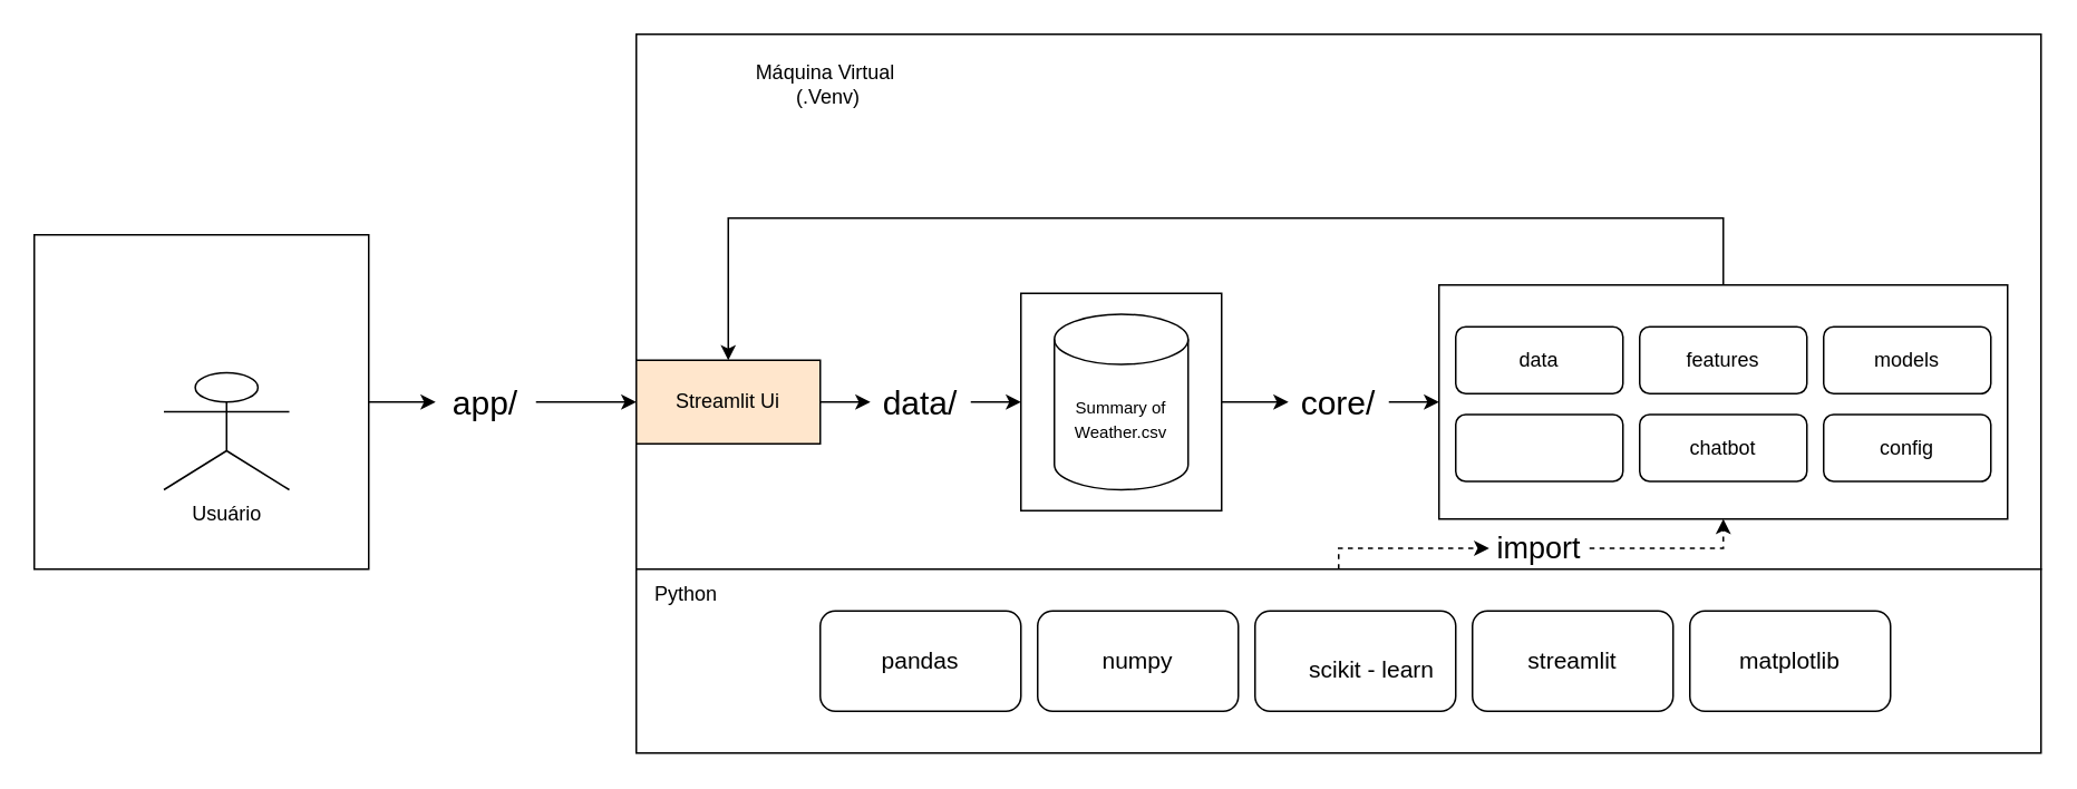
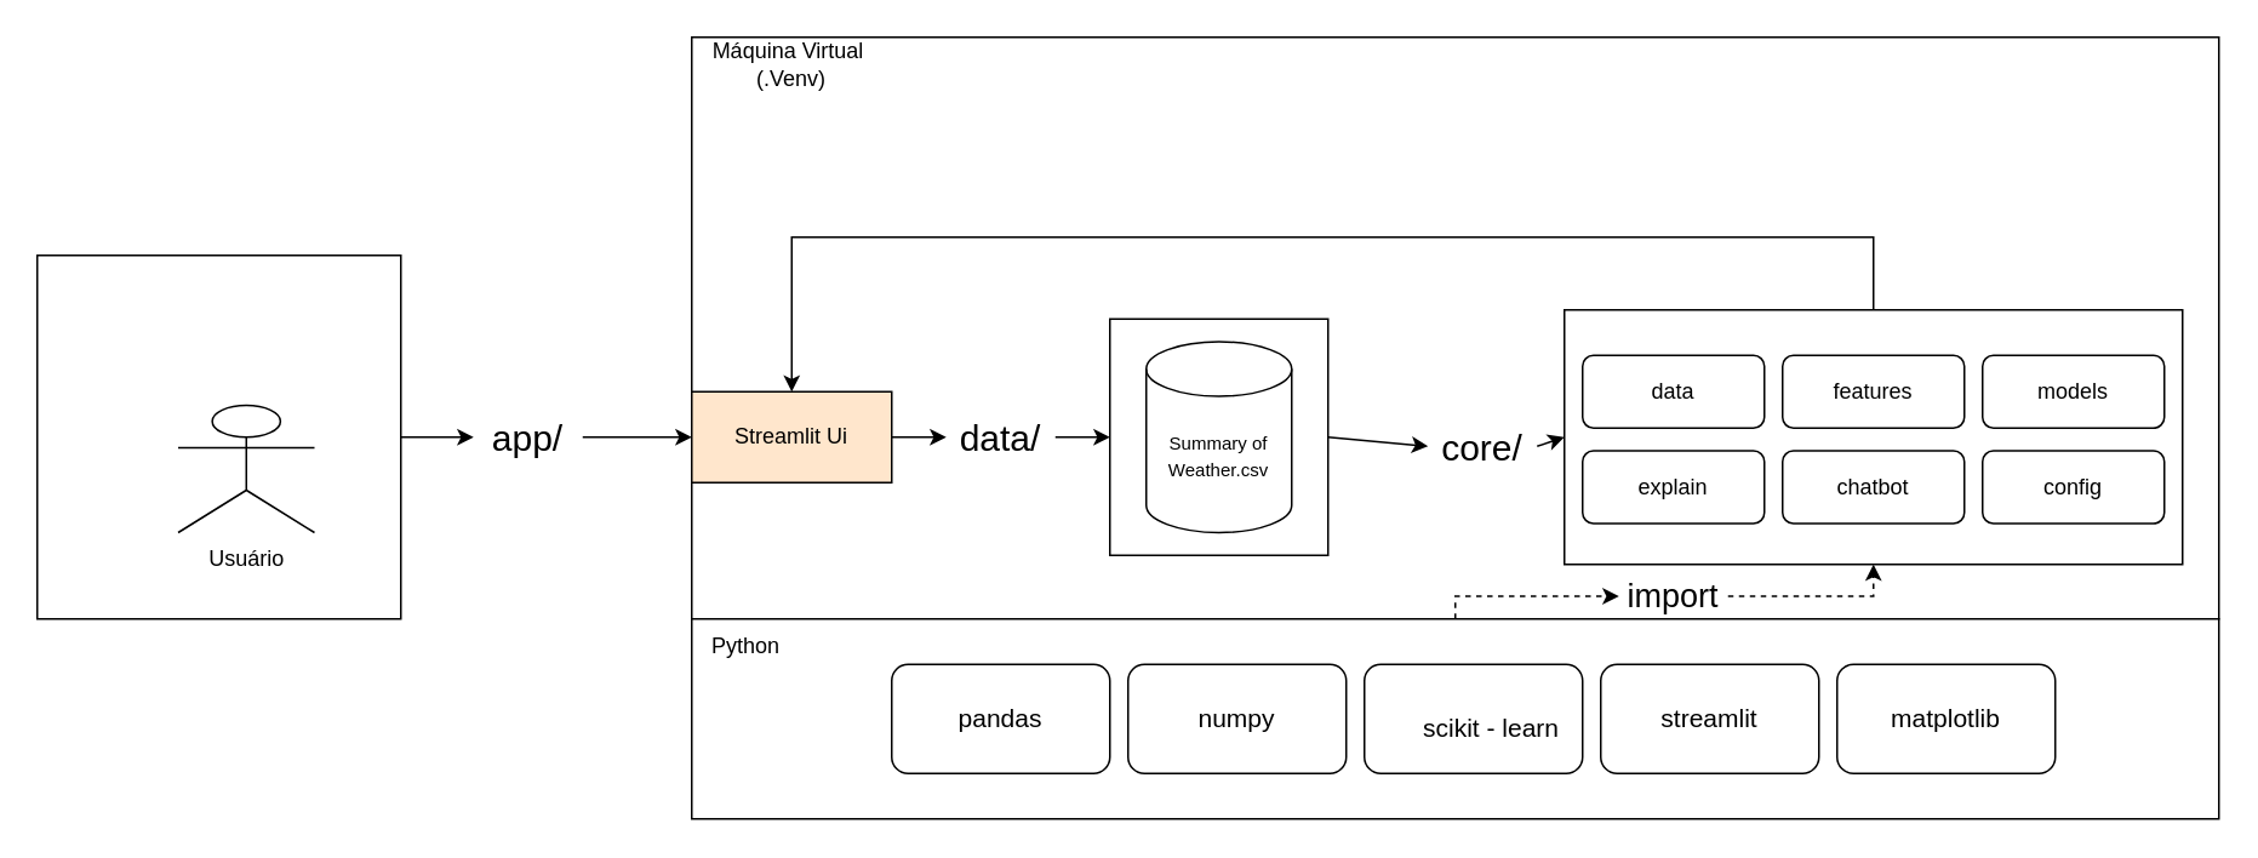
  <mxCell id="0" />
  <mxCell id="1" parent="0" />
  <mxCell id="2" value="" style="whiteSpace=wrap;html=1;aspect=fixed;" vertex="1" parent="1"><mxGeometry x="20" y="140" width="200" height="200" as="geometry" /></mxCell>
  <mxCell id="3" value="Usuário" style="shape=umlActor;verticalLabelPosition=bottom;verticalAlign=top;html=1;" vertex="1" parent="1"><mxGeometry x="97.5" y="222.5" width="75" height="70" as="geometry" /></mxCell>
  <mxCell id="4" value="" style="endArrow=classic;html=1;rounded=0;exitX=1;exitY=0.5;exitDx=0;exitDy=0;entryX=0;entryY=0.5;entryDx=0;entryDy=0;" edge="1" parent="1" source="6" target="9"><mxGeometry width="50" height="50" relative="1" as="geometry"><mxPoint x="420" y="280" as="sourcePoint" /><mxPoint x="360" y="240" as="targetPoint" /></mxGeometry></mxCell>
  <mxCell id="5" value="" style="endArrow=classic;html=1;rounded=0;exitX=1;exitY=0.5;exitDx=0;exitDy=0;" edge="1" parent="1" source="2" target="6"><mxGeometry width="50" height="50" relative="1" as="geometry"><mxPoint x="220" y="270" as="sourcePoint" /><mxPoint x="360" y="270" as="targetPoint" /></mxGeometry></mxCell>
  <mxCell id="6" value="&lt;font style=&quot;font-size: 20px;&quot;&gt;app/&lt;/font&gt;" style="text;html=1;align=center;verticalAlign=middle;whiteSpace=wrap;rounded=0;" vertex="1" parent="1"><mxGeometry x="260" y="225" width="60" height="30" as="geometry" /></mxCell>
  <mxCell id="7" value="" style="rounded=0;whiteSpace=wrap;html=1;" vertex="1" parent="1"><mxGeometry x="380" width="840" height="320" as="geometry" y="20" /></mxCell>
- <mxCell id="8" value="Máquina Virtual&amp;nbsp;&lt;div&gt;(.Venv)&lt;/div&gt;" style="text;html=1;align=center;verticalAlign=middle;whiteSpace=wrap;rounded=0;" vertex="1" parent="1"><mxGeometry x="440" y="35" width="110" height="30" as="geometry" /></mxCell>
+ <mxCell id="8" value="Máquina Virtual&amp;nbsp;&lt;div&gt;(.Venv)&lt;/div&gt;" style="text;html=1;align=center;verticalAlign=middle;whiteSpace=wrap;rounded=0;" vertex="1" parent="1"><mxGeometry x="380" width="110" height="30" as="geometry" y="20" /></mxCell>
  <mxCell id="9" value="Streamlit Ui" style="html=1;whiteSpace=wrap;fillColor=#ffe6cc;" vertex="1" parent="1"><mxGeometry x="380" y="215" width="110" height="50" as="geometry" /></mxCell>
  <mxCell id="10" value="" style="endArrow=classic;html=1;rounded=0;exitX=1;exitY=0.5;exitDx=0;exitDy=0;entryX=0;entryY=0.5;entryDx=0;entryDy=0;" edge="1" parent="1" source="12" target="13"><mxGeometry width="50" height="50" relative="1" as="geometry"><mxPoint x="520" y="255" as="sourcePoint" /><mxPoint x="570" y="205" as="targetPoint" /></mxGeometry></mxCell>
  <mxCell id="11" value="" style="endArrow=classic;html=1;rounded=0;exitX=1;exitY=0.5;exitDx=0;exitDy=0;" edge="1" parent="1" source="9" target="12"><mxGeometry width="50" height="50" relative="1" as="geometry"><mxPoint x="490" y="240" as="sourcePoint" /><mxPoint x="610" y="240" as="targetPoint" /></mxGeometry></mxCell>
  <mxCell id="12" value="&lt;font style=&quot;font-size: 20px;&quot;&gt;data/&lt;/font&gt;" style="text;html=1;align=center;verticalAlign=middle;whiteSpace=wrap;rounded=0;" vertex="1" parent="1"><mxGeometry x="520" y="225" width="60" height="30" as="geometry" /></mxCell>
  <mxCell id="13" value="" style="rounded=0;whiteSpace=wrap;html=1;" vertex="1" parent="1"><mxGeometry x="610" y="175" width="120" height="130" as="geometry" /></mxCell>
  <mxCell id="14" value="" style="shape=cylinder3;whiteSpace=wrap;html=1;boundedLbl=1;backgroundOutline=1;size=15;" vertex="1" parent="1"><mxGeometry x="630" y="187.5" width="80" height="105" as="geometry" /></mxCell>
  <mxCell id="15" value="&lt;font style=&quot;font-size: 10px;&quot;&gt;Summary of Weather.csv&lt;/font&gt;" style="text;html=1;align=center;verticalAlign=middle;whiteSpace=wrap;rounded=0;" vertex="1" parent="1"><mxGeometry x="640" y="235" width="60" height="30" as="geometry" /></mxCell>
  <mxCell id="16" value="" style="endArrow=classic;html=1;rounded=0;exitX=1;exitY=0.5;exitDx=0;exitDy=0;entryX=0;entryY=0.5;entryDx=0;entryDy=0;" edge="1" parent="1" source="31" target="17"><mxGeometry width="50" height="50" relative="1" as="geometry"><mxPoint x="410" y="220" as="sourcePoint" /><mxPoint x="460" y="170" as="targetPoint" /></mxGeometry></mxCell>
  <mxCell id="17" value="" style="rounded=0;whiteSpace=wrap;html=1;" vertex="1" parent="1"><mxGeometry x="860" y="170" width="340" height="140" as="geometry" /></mxCell>
  <mxCell id="18" value="" style="rounded=1;whiteSpace=wrap;html=1;" vertex="1" parent="1"><mxGeometry x="870" y="195" width="100" height="40" as="geometry" /></mxCell>
  <mxCell id="19" value="data" style="text;html=1;align=center;verticalAlign=middle;whiteSpace=wrap;rounded=0;" vertex="1" parent="1"><mxGeometry x="890" y="200" width="60" height="30" as="geometry" /></mxCell>
  <mxCell id="20" value="" style="rounded=1;whiteSpace=wrap;html=1;" vertex="1" parent="1"><mxGeometry x="980" y="195" width="100" height="40" as="geometry" /></mxCell>
  <mxCell id="21" value="features" style="text;html=1;align=center;verticalAlign=middle;whiteSpace=wrap;rounded=0;" vertex="1" parent="1"><mxGeometry x="1000" y="200" width="60" height="30" as="geometry" /></mxCell>
  <mxCell id="22" value="" style="rounded=1;whiteSpace=wrap;html=1;" vertex="1" parent="1"><mxGeometry x="1090" y="195" width="100" height="40" as="geometry" /></mxCell>
  <mxCell id="23" value="models" style="text;html=1;align=center;verticalAlign=middle;whiteSpace=wrap;rounded=0;" vertex="1" parent="1"><mxGeometry x="1110" y="200" width="60" height="30" as="geometry" /></mxCell>
  <mxCell id="24" value="" style="rounded=1;whiteSpace=wrap;html=1;" vertex="1" parent="1"><mxGeometry x="1090" y="247.5" width="100" height="40" as="geometry" /></mxCell>
  <mxCell id="25" value="config" style="text;html=1;align=center;verticalAlign=middle;whiteSpace=wrap;rounded=0;" vertex="1" parent="1"><mxGeometry x="1110" y="252.5" width="60" height="30" as="geometry" /></mxCell>
  <mxCell id="26" value="" style="rounded=1;whiteSpace=wrap;html=1;" vertex="1" parent="1"><mxGeometry x="980" y="247.5" width="100" height="40" as="geometry" /></mxCell>
  <mxCell id="27" value="chatbot" style="text;html=1;align=center;verticalAlign=middle;whiteSpace=wrap;rounded=0;" vertex="1" parent="1"><mxGeometry x="1000" y="252.5" width="60" height="30" as="geometry" /></mxCell>
  <mxCell id="28" value="" style="rounded=1;whiteSpace=wrap;html=1;" vertex="1" parent="1"><mxGeometry x="870" y="247.5" width="100" height="40" as="geometry" /></mxCell>
+ <mxCell id="29" value="explain" style="text;html=1;align=center;verticalAlign=middle;whiteSpace=wrap;rounded=0;" vertex="1" parent="1"><mxGeometry x="890" y="252.5" width="60" height="30" as="geometry" /></mxCell>
  <mxCell id="30" value="" style="endArrow=classic;html=1;rounded=0;exitX=1;exitY=0.5;exitDx=0;exitDy=0;entryX=0;entryY=0.5;entryDx=0;entryDy=0;" edge="1" parent="1" source="13" target="31"><mxGeometry width="50" height="50" relative="1" as="geometry"><mxPoint x="730" y="240" as="sourcePoint" /><mxPoint x="860" y="240" as="targetPoint" /></mxGeometry></mxCell>
- <mxCell id="31" value="&lt;font style=&quot;font-size: 20px;&quot;&gt;core/&lt;/font&gt;" style="text;html=1;align=center;verticalAlign=middle;whiteSpace=wrap;rounded=0;" vertex="1" parent="1"><mxGeometry x="770" y="225" width="60" height="30" as="geometry" /></mxCell>
+ <mxCell id="31" value="&lt;font style=&quot;font-size: 20px;&quot;&gt;core/&lt;/font&gt;" style="text;html=1;align=center;verticalAlign=middle;whiteSpace=wrap;rounded=0;" vertex="1" parent="1"><mxGeometry x="785" y="230" width="60" height="30" as="geometry" /></mxCell>
  <mxCell id="32" value="" style="endArrow=classic;html=1;rounded=0;exitX=0.5;exitY=0;exitDx=0;exitDy=0;entryX=0.5;entryY=0;entryDx=0;entryDy=0;edgeStyle=orthogonalEdgeStyle;curved=0;" edge="1" parent="1" source="17" target="9"><mxGeometry width="50" height="50" relative="1" as="geometry"><mxPoint x="850" y="290" as="sourcePoint" /><mxPoint x="900" y="240" as="targetPoint" /><Array as="points"><mxPoint x="1030" y="130" /><mxPoint x="435" y="130" /></Array></mxGeometry></mxCell>
  <mxCell id="33" value="" style="rounded=0;whiteSpace=wrap;html=1;" vertex="1" parent="1"><mxGeometry x="380" y="340" width="840" height="110" as="geometry" /></mxCell>
  <mxCell id="34" value="Python" style="text;html=1;align=center;verticalAlign=middle;whiteSpace=wrap;rounded=0;" vertex="1" parent="1"><mxGeometry x="380" y="340" width="60" height="30" as="geometry" /></mxCell>
  <mxCell id="35" value="" style="rounded=1;whiteSpace=wrap;html=1;" vertex="1" parent="1"><mxGeometry x="490" y="365" width="120" height="60" as="geometry" /></mxCell>
  <mxCell id="36" value="" style="rounded=1;whiteSpace=wrap;html=1;" vertex="1" parent="1"><mxGeometry x="620" y="365" width="120" height="60" as="geometry" /></mxCell>
  <mxCell id="37" value="" style="rounded=1;whiteSpace=wrap;html=1;" vertex="1" parent="1"><mxGeometry x="750" y="365" width="120" height="60" as="geometry" /></mxCell>
  <mxCell id="38" value="" style="rounded=1;whiteSpace=wrap;html=1;" vertex="1" parent="1"><mxGeometry x="880" y="365" width="120" height="60" as="geometry" /></mxCell>
  <mxCell id="39" value="" style="rounded=1;whiteSpace=wrap;html=1;" vertex="1" parent="1"><mxGeometry x="1010" y="365" width="120" height="60" as="geometry" /></mxCell>
  <mxCell id="40" value="&lt;font style=&quot;font-size: 14px;&quot;&gt;pandas&lt;/font&gt;" style="text;html=1;align=center;verticalAlign=middle;whiteSpace=wrap;rounded=0;" vertex="1" parent="1"><mxGeometry x="520" y="380" width="60" height="30" as="geometry" /></mxCell>
  <mxCell id="41" value="&lt;font style=&quot;font-size: 14px;&quot;&gt;numpy&lt;/font&gt;" style="text;html=1;align=center;verticalAlign=middle;whiteSpace=wrap;rounded=0;" vertex="1" parent="1"><mxGeometry x="650" y="380" width="60" height="30" as="geometry" /></mxCell>
  <mxCell id="42" value="&lt;font style=&quot;font-size: 14px;&quot;&gt;scikit - learn&lt;/font&gt;" style="text;html=1;align=center;verticalAlign=middle;whiteSpace=wrap;rounded=0;" vertex="1" parent="1"><mxGeometry x="780" y="385" width="80" height="30" as="geometry" /></mxCell>
  <mxCell id="43" value="&lt;font style=&quot;font-size: 14px;&quot;&gt;streamlit&lt;/font&gt;" style="text;html=1;align=center;verticalAlign=middle;whiteSpace=wrap;rounded=0;" vertex="1" parent="1"><mxGeometry x="910" y="380" width="60" height="30" as="geometry" /></mxCell>
  <mxCell id="44" value="&lt;font style=&quot;font-size: 14px;&quot;&gt;matplotlib&lt;/font&gt;" style="text;html=1;align=center;verticalAlign=middle;whiteSpace=wrap;rounded=0;" vertex="1" parent="1"><mxGeometry x="1040" y="380" width="60" height="30" as="geometry" /></mxCell>
  <mxCell id="45" value="" style="endArrow=classic;html=1;rounded=0;exitX=1;exitY=0.5;exitDx=0;exitDy=0;entryX=0.5;entryY=1;entryDx=0;entryDy=0;edgeStyle=orthogonalEdgeStyle;dashed=1;" edge="1" parent="1" source="47" target="17"><mxGeometry width="50" height="50" relative="1" as="geometry"><mxPoint x="910" y="290" as="sourcePoint" /><mxPoint x="960" y="240" as="targetPoint" /></mxGeometry></mxCell>
  <mxCell id="46" value="" style="endArrow=classic;html=1;rounded=0;exitX=0.5;exitY=0;exitDx=0;exitDy=0;entryX=0;entryY=0.5;entryDx=0;entryDy=0;edgeStyle=orthogonalEdgeStyle;dashed=1;" edge="1" parent="1" source="33" target="47"><mxGeometry width="50" height="50" relative="1" as="geometry"><mxPoint x="800" y="340" as="sourcePoint" /><mxPoint x="1030" y="310" as="targetPoint" /></mxGeometry></mxCell>
  <mxCell id="47" value="&lt;font style=&quot;font-size: 18px;&quot;&gt;import&lt;/font&gt;" style="text;html=1;align=center;verticalAlign=middle;whiteSpace=wrap;rounded=0;" vertex="1" parent="1"><mxGeometry x="890" y="312.5" width="60" height="30" as="geometry" /></mxCell>
